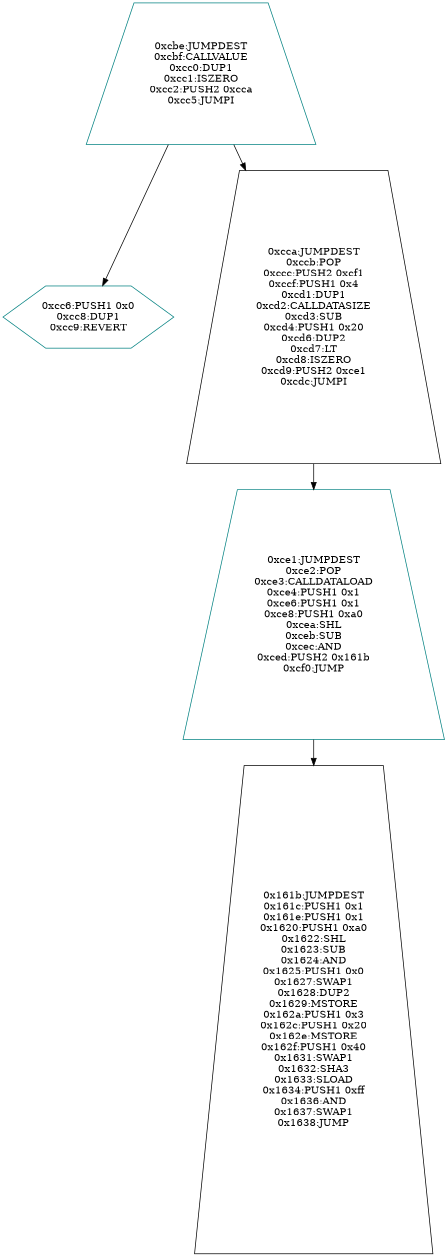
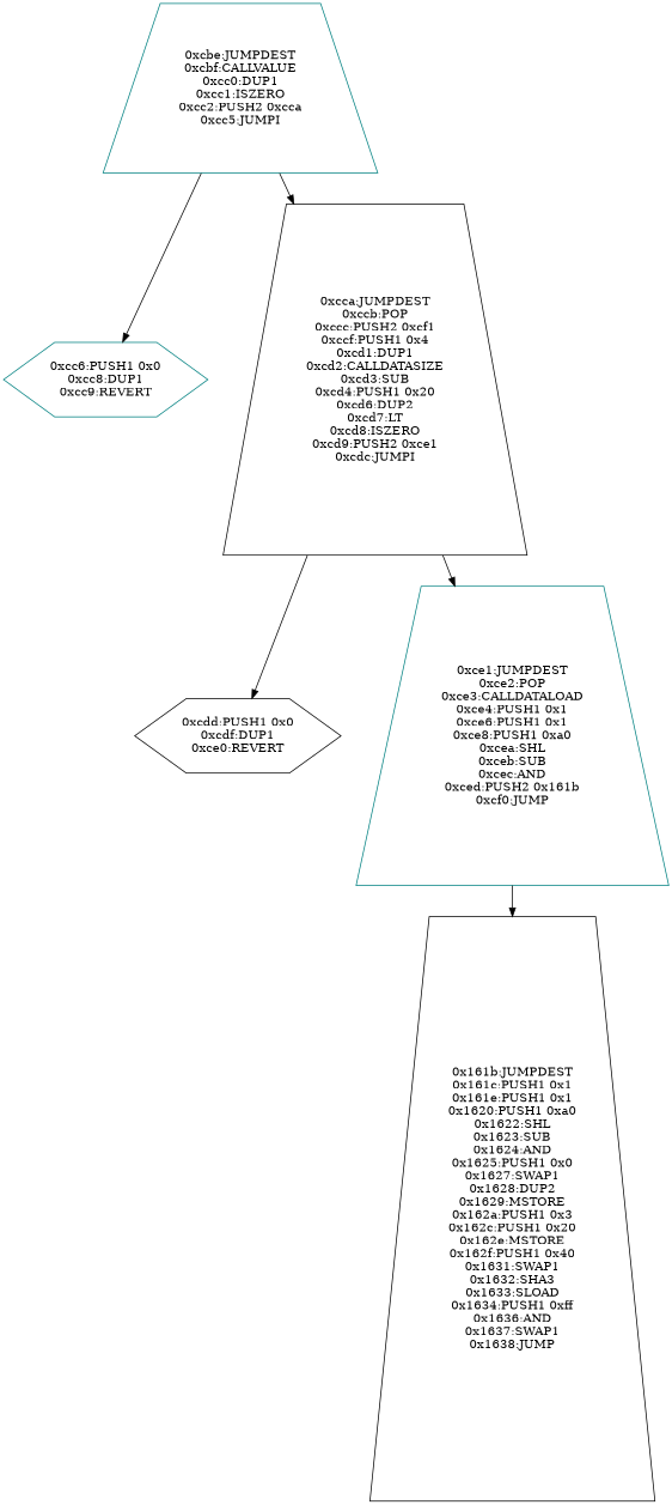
  digraph {
    node [color=teal shape=trapezium]
    n1 [label="0xcbe:JUMPDEST\n0xcbf:CALLVALUE\n0xcc0:DUP1\n0xcc1:ISZERO\n0xcc2:PUSH2 0xcca\n0xcc5:JUMPI"]
    n2 [label="0xcc6:PUSH1 0x0\n0xcc8:DUP1\n0xcc9:REVERT" shape=hexagon]
    n3 [label="0xcca:JUMPDEST\n0xccb:POP\n0xccc:PUSH2 0xcf1\n0xccf:PUSH1 0x4\n0xcd1:DUP1\n0xcd2:CALLDATASIZE\n0xcd3:SUB\n0xcd4:PUSH1 0x20\n0xcd6:DUP2\n0xcd7:LT\n0xcd8:ISZERO\n0xcd9:PUSH2 0xce1\n0xcdc:JUMPI" color=black]
+   n4 [label="0xcdd:PUSH1 0x0\n0xcdf:DUP1\n0xce0:REVERT" color=black shape=hexagon]
    n5 [label="0xce1:JUMPDEST\n0xce2:POP\n0xce3:CALLDATALOAD\n0xce4:PUSH1 0x1\n0xce6:PUSH1 0x1\n0xce8:PUSH1 0xa0\n0xcea:SHL\n0xceb:SUB\n0xcec:AND\n0xced:PUSH2 0x161b\n0xcf0:JUMP"]
    n6 [label="0x161b:JUMPDEST\n0x161c:PUSH1 0x1\n0x161e:PUSH1 0x1\n0x1620:PUSH1 0xa0\n0x1622:SHL\n0x1623:SUB\n0x1624:AND\n0x1625:PUSH1 0x0\n0x1627:SWAP1\n0x1628:DUP2\n0x1629:MSTORE\n0x162a:PUSH1 0x3\n0x162c:PUSH1 0x20\n0x162e:MSTORE\n0x162f:PUSH1 0x40\n0x1631:SWAP1\n0x1632:SHA3\n0x1633:SLOAD\n0x1634:PUSH1 0xff\n0x1636:AND\n0x1637:SWAP1\n0x1638:JUMP" color=black]
    n1 -> n2
    n1 -> n3
+   n3 -> n4
    n3 -> n5
    n5 -> n6
  }
